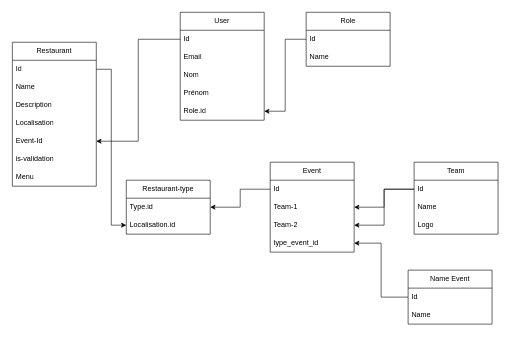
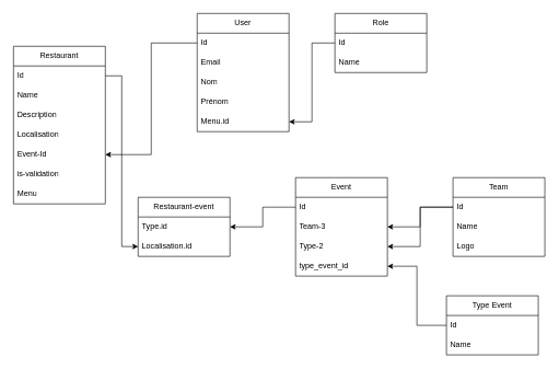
  <mxCell id="0" />
  <mxCell id="1" parent="0" />
  <mxCell id="2" value="Restaurant" style="swimlane;fontStyle=0;childLayout=stackLayout;horizontal=1;startSize=30;horizontalStack=0;resizeParent=1;resizeParentMax=0;resizeLast=0;collapsible=1;marginBottom=0;whiteSpace=wrap;html=1;" vertex="1" parent="1"><mxGeometry x="20" y="70" width="140" height="240" as="geometry" /></mxCell>
  <mxCell id="3" value="Id" style="text;strokeColor=none;fillColor=none;align=left;verticalAlign=middle;spacingLeft=4;spacingRight=4;overflow=hidden;points=[[0,0.5],[1,0.5]];portConstraint=eastwest;rotatable=0;whiteSpace=wrap;html=1;" vertex="1" parent="2"><mxGeometry y="30" width="140" height="30" as="geometry" /></mxCell>
  <mxCell id="4" value="Name" style="text;strokeColor=none;fillColor=none;align=left;verticalAlign=middle;spacingLeft=4;spacingRight=4;overflow=hidden;points=[[0,0.5],[1,0.5]];portConstraint=eastwest;rotatable=0;whiteSpace=wrap;html=1;" vertex="1" parent="2"><mxGeometry y="60" width="140" height="30" as="geometry" /></mxCell>
  <mxCell id="5" value="Description" style="text;strokeColor=none;fillColor=none;align=left;verticalAlign=middle;spacingLeft=4;spacingRight=4;overflow=hidden;points=[[0,0.5],[1,0.5]];portConstraint=eastwest;rotatable=0;whiteSpace=wrap;html=1;" vertex="1" parent="2"><mxGeometry y="90" width="140" height="30" as="geometry" /></mxCell>
  <mxCell id="6" value="Localisation" style="text;strokeColor=none;fillColor=none;align=left;verticalAlign=middle;spacingLeft=4;spacingRight=4;overflow=hidden;points=[[0,0.5],[1,0.5]];portConstraint=eastwest;rotatable=0;whiteSpace=wrap;html=1;" vertex="1" parent="2"><mxGeometry y="120" width="140" height="30" as="geometry" /></mxCell>
  <mxCell id="7" value="Event-Id" style="text;strokeColor=none;fillColor=none;align=left;verticalAlign=middle;spacingLeft=4;spacingRight=4;overflow=hidden;points=[[0,0.5],[1,0.5]];portConstraint=eastwest;rotatable=0;whiteSpace=wrap;html=1;" vertex="1" parent="2"><mxGeometry y="150" width="140" height="30" as="geometry" /></mxCell>
  <mxCell id="8" value="is-validation" style="text;strokeColor=none;fillColor=none;align=left;verticalAlign=middle;spacingLeft=4;spacingRight=4;overflow=hidden;points=[[0,0.5],[1,0.5]];portConstraint=eastwest;rotatable=0;whiteSpace=wrap;html=1;flipV=1;flipH=1;" vertex="1" parent="2"><mxGeometry y="180" width="140" height="30" as="geometry" /></mxCell>
  <mxCell id="9" value="Menu" style="text;strokeColor=none;fillColor=none;align=left;verticalAlign=middle;spacingLeft=4;spacingRight=4;overflow=hidden;points=[[0,0.5],[1,0.5]];portConstraint=eastwest;rotatable=0;whiteSpace=wrap;html=1;" vertex="1" parent="2"><mxGeometry y="210" width="140" height="30" as="geometry" /></mxCell>
  <mxCell id="10" value="Event" style="swimlane;fontStyle=0;childLayout=stackLayout;horizontal=1;startSize=30;horizontalStack=0;resizeParent=1;resizeParentMax=0;resizeLast=0;collapsible=1;marginBottom=0;whiteSpace=wrap;html=1;" vertex="1" parent="1"><mxGeometry x="450" y="270" width="140" height="150" as="geometry" /></mxCell>
  <mxCell id="11" value="Id" style="text;strokeColor=none;fillColor=none;align=left;verticalAlign=middle;spacingLeft=4;spacingRight=4;overflow=hidden;points=[[0,0.5],[1,0.5]];portConstraint=eastwest;rotatable=0;whiteSpace=wrap;html=1;" vertex="1" parent="10"><mxGeometry y="30" width="140" height="30" as="geometry" /></mxCell>
- <mxCell id="12" value="Team-1" style="text;strokeColor=none;fillColor=none;align=left;verticalAlign=middle;spacingLeft=4;spacingRight=4;overflow=hidden;points=[[0,0.5],[1,0.5]];portConstraint=eastwest;rotatable=0;whiteSpace=wrap;html=1;" vertex="1" parent="10"><mxGeometry y="60" width="140" height="30" as="geometry" /></mxCell>
- <mxCell id="13" value="Team-2" style="text;strokeColor=none;fillColor=none;align=left;verticalAlign=middle;spacingLeft=4;spacingRight=4;overflow=hidden;points=[[0,0.5],[1,0.5]];portConstraint=eastwest;rotatable=0;whiteSpace=wrap;html=1;" vertex="1" parent="10"><mxGeometry y="90" width="140" height="30" as="geometry" /></mxCell>
+ <mxCell id="12" value="Team-3" style="text;strokeColor=none;fillColor=none;align=left;verticalAlign=middle;spacingLeft=4;spacingRight=4;overflow=hidden;points=[[0,0.5],[1,0.5]];portConstraint=eastwest;rotatable=0;whiteSpace=wrap;html=1;" vertex="1" parent="10"><mxGeometry y="60" width="140" height="30" as="geometry" /></mxCell>
+ <mxCell id="13" value="Type-2" style="text;strokeColor=none;fillColor=none;align=left;verticalAlign=middle;spacingLeft=4;spacingRight=4;overflow=hidden;points=[[0,0.5],[1,0.5]];portConstraint=eastwest;rotatable=0;whiteSpace=wrap;html=1;" vertex="1" parent="10"><mxGeometry y="90" width="140" height="30" as="geometry" /></mxCell>
  <mxCell id="14" value="type_event_id" style="text;strokeColor=none;fillColor=none;align=left;verticalAlign=middle;spacingLeft=4;spacingRight=4;overflow=hidden;points=[[0,0.5],[1,0.5]];portConstraint=eastwest;rotatable=0;whiteSpace=wrap;html=1;" vertex="1" parent="10"><mxGeometry y="120" width="140" height="30" as="geometry" /></mxCell>
  <mxCell id="15" value="Team" style="swimlane;fontStyle=0;childLayout=stackLayout;horizontal=1;startSize=30;horizontalStack=0;resizeParent=1;resizeParentMax=0;resizeLast=0;collapsible=1;marginBottom=0;whiteSpace=wrap;html=1;" vertex="1" parent="1"><mxGeometry x="690" y="270" width="140" height="120" as="geometry" /></mxCell>
  <mxCell id="16" value="Id" style="text;strokeColor=none;fillColor=none;align=left;verticalAlign=middle;spacingLeft=4;spacingRight=4;overflow=hidden;points=[[0,0.5],[1,0.5]];portConstraint=eastwest;rotatable=0;whiteSpace=wrap;html=1;" vertex="1" parent="15"><mxGeometry y="30" width="140" height="30" as="geometry" /></mxCell>
  <mxCell id="17" value="Name" style="text;strokeColor=none;fillColor=none;align=left;verticalAlign=middle;spacingLeft=4;spacingRight=4;overflow=hidden;points=[[0,0.5],[1,0.5]];portConstraint=eastwest;rotatable=0;whiteSpace=wrap;html=1;" vertex="1" parent="15"><mxGeometry y="60" width="140" height="30" as="geometry" /></mxCell>
  <mxCell id="18" value="Logo" style="text;strokeColor=none;fillColor=none;align=left;verticalAlign=middle;spacingLeft=4;spacingRight=4;overflow=hidden;points=[[0,0.5],[1,0.5]];portConstraint=eastwest;rotatable=0;whiteSpace=wrap;html=1;" vertex="1" parent="15"><mxGeometry y="90" width="140" height="30" as="geometry" /></mxCell>
  <mxCell id="19" style="edgeStyle=orthogonalEdgeStyle;rounded=0;orthogonalLoop=1;jettySize=auto;html=1;entryX=1;entryY=0.5;entryDx=0;entryDy=0;" edge="1" parent="1" source="16" target="12"><mxGeometry relative="1" as="geometry" /></mxCell>
  <mxCell id="20" style="edgeStyle=orthogonalEdgeStyle;rounded=0;orthogonalLoop=1;jettySize=auto;html=1;entryX=1;entryY=0.5;entryDx=0;entryDy=0;" edge="1" parent="1" source="16" target="13"><mxGeometry relative="1" as="geometry" /></mxCell>
- <mxCell id="21" value="Restaurant-type" style="swimlane;fontStyle=0;childLayout=stackLayout;horizontal=1;startSize=30;horizontalStack=0;resizeParent=1;resizeParentMax=0;resizeLast=0;collapsible=1;marginBottom=0;whiteSpace=wrap;html=1;" vertex="1" parent="1"><mxGeometry x="210" y="300" width="140" height="90" as="geometry" /></mxCell>
+ <mxCell id="21" value="Restaurant-event" style="swimlane;fontStyle=0;childLayout=stackLayout;horizontal=1;startSize=30;horizontalStack=0;resizeParent=1;resizeParentMax=0;resizeLast=0;collapsible=1;marginBottom=0;whiteSpace=wrap;html=1;" vertex="1" parent="1"><mxGeometry x="210" y="300" width="140" height="90" as="geometry" /></mxCell>
  <mxCell id="22" value="Type.id" style="text;strokeColor=none;fillColor=none;align=left;verticalAlign=middle;spacingLeft=4;spacingRight=4;overflow=hidden;points=[[0,0.5],[1,0.5]];portConstraint=eastwest;rotatable=0;whiteSpace=wrap;html=1;" vertex="1" parent="21"><mxGeometry y="30" width="140" height="30" as="geometry" /></mxCell>
  <mxCell id="23" value="Localisation.id" style="text;strokeColor=none;fillColor=none;align=left;verticalAlign=middle;spacingLeft=4;spacingRight=4;overflow=hidden;points=[[0,0.5],[1,0.5]];portConstraint=eastwest;rotatable=0;whiteSpace=wrap;html=1;" vertex="1" parent="21"><mxGeometry y="60" width="140" height="30" as="geometry" /></mxCell>
  <mxCell id="24" value="Role" style="swimlane;fontStyle=0;childLayout=stackLayout;horizontal=1;startSize=30;horizontalStack=0;resizeParent=1;resizeParentMax=0;resizeLast=0;collapsible=1;marginBottom=0;whiteSpace=wrap;html=1;" vertex="1" parent="1"><mxGeometry x="510" y="20" width="140" height="90" as="geometry" /></mxCell>
  <mxCell id="25" value="Id" style="text;strokeColor=none;fillColor=none;align=left;verticalAlign=middle;spacingLeft=4;spacingRight=4;overflow=hidden;points=[[0,0.5],[1,0.5]];portConstraint=eastwest;rotatable=0;whiteSpace=wrap;html=1;" vertex="1" parent="24"><mxGeometry y="30" width="140" height="30" as="geometry" /></mxCell>
  <mxCell id="26" value="Name" style="text;strokeColor=none;fillColor=none;align=left;verticalAlign=middle;spacingLeft=4;spacingRight=4;overflow=hidden;points=[[0,0.5],[1,0.5]];portConstraint=eastwest;rotatable=0;whiteSpace=wrap;html=1;" vertex="1" parent="24"><mxGeometry y="60" width="140" height="30" as="geometry" /></mxCell>
  <mxCell id="27" value="User" style="swimlane;fontStyle=0;childLayout=stackLayout;horizontal=1;startSize=30;horizontalStack=0;resizeParent=1;resizeParentMax=0;resizeLast=0;collapsible=1;marginBottom=0;whiteSpace=wrap;html=1;" vertex="1" parent="1"><mxGeometry x="300" y="20" width="140" height="180" as="geometry" /></mxCell>
  <mxCell id="28" value="Id" style="text;strokeColor=none;fillColor=none;align=left;verticalAlign=middle;spacingLeft=4;spacingRight=4;overflow=hidden;points=[[0,0.5],[1,0.5]];portConstraint=eastwest;rotatable=0;whiteSpace=wrap;html=1;" vertex="1" parent="27"><mxGeometry y="30" width="140" height="30" as="geometry" /></mxCell>
  <mxCell id="29" value="Email" style="text;strokeColor=none;fillColor=none;align=left;verticalAlign=middle;spacingLeft=4;spacingRight=4;overflow=hidden;points=[[0,0.5],[1,0.5]];portConstraint=eastwest;rotatable=0;whiteSpace=wrap;html=1;" vertex="1" parent="27"><mxGeometry y="60" width="140" height="30" as="geometry" /></mxCell>
  <mxCell id="30" value="Nom" style="text;strokeColor=none;fillColor=none;align=left;verticalAlign=middle;spacingLeft=4;spacingRight=4;overflow=hidden;points=[[0,0.5],[1,0.5]];portConstraint=eastwest;rotatable=0;whiteSpace=wrap;html=1;" vertex="1" parent="27"><mxGeometry y="90" width="140" height="30" as="geometry" /></mxCell>
  <mxCell id="31" value="Prénom" style="text;strokeColor=none;fillColor=none;align=left;verticalAlign=middle;spacingLeft=4;spacingRight=4;overflow=hidden;points=[[0,0.5],[1,0.5]];portConstraint=eastwest;rotatable=0;whiteSpace=wrap;html=1;" vertex="1" parent="27"><mxGeometry y="120" width="140" height="30" as="geometry" /></mxCell>
- <mxCell id="32" value="Role.id" style="text;strokeColor=none;fillColor=none;align=left;verticalAlign=middle;spacingLeft=4;spacingRight=4;overflow=hidden;points=[[0,0.5],[1,0.5]];portConstraint=eastwest;rotatable=0;whiteSpace=wrap;html=1;" vertex="1" parent="27"><mxGeometry y="150" width="140" height="30" as="geometry" /></mxCell>
+ <mxCell id="32" value="Menu.id" style="text;strokeColor=none;fillColor=none;align=left;verticalAlign=middle;spacingLeft=4;spacingRight=4;overflow=hidden;points=[[0,0.5],[1,0.5]];portConstraint=eastwest;rotatable=0;whiteSpace=wrap;html=1;" vertex="1" parent="27"><mxGeometry y="150" width="140" height="30" as="geometry" /></mxCell>
  <mxCell id="33" style="edgeStyle=orthogonalEdgeStyle;rounded=0;orthogonalLoop=1;jettySize=auto;html=1;entryX=1;entryY=0.5;entryDx=0;entryDy=0;" edge="1" parent="1" source="28" target="7"><mxGeometry relative="1" as="geometry" /></mxCell>
  <mxCell id="34" style="edgeStyle=orthogonalEdgeStyle;rounded=0;orthogonalLoop=1;jettySize=auto;html=1;entryX=1;entryY=0.5;entryDx=0;entryDy=0;" edge="1" parent="1" source="25" target="32"><mxGeometry relative="1" as="geometry" /></mxCell>
  <mxCell id="35" style="edgeStyle=orthogonalEdgeStyle;rounded=0;orthogonalLoop=1;jettySize=auto;html=1;entryX=1;entryY=0.5;entryDx=0;entryDy=0;" edge="1" parent="1" source="11" target="22"><mxGeometry relative="1" as="geometry" /></mxCell>
  <mxCell id="36" style="edgeStyle=orthogonalEdgeStyle;rounded=0;orthogonalLoop=1;jettySize=auto;html=1;entryX=0;entryY=0.5;entryDx=0;entryDy=0;" edge="1" parent="1" source="3" target="23"><mxGeometry relative="1" as="geometry" /></mxCell>
- <mxCell id="37" value="Name Event" style="swimlane;fontStyle=0;childLayout=stackLayout;horizontal=1;startSize=30;horizontalStack=0;resizeParent=1;resizeParentMax=0;resizeLast=0;collapsible=1;marginBottom=0;whiteSpace=wrap;html=1;" vertex="1" parent="1"><mxGeometry x="680" y="450" width="140" height="90" as="geometry" /></mxCell>
+ <mxCell id="37" value="Type Event" style="swimlane;fontStyle=0;childLayout=stackLayout;horizontal=1;startSize=30;horizontalStack=0;resizeParent=1;resizeParentMax=0;resizeLast=0;collapsible=1;marginBottom=0;whiteSpace=wrap;html=1;" vertex="1" parent="1"><mxGeometry x="680" y="450" width="140" height="90" as="geometry" /></mxCell>
  <mxCell id="38" value="Id" style="text;strokeColor=none;fillColor=none;align=left;verticalAlign=middle;spacingLeft=4;spacingRight=4;overflow=hidden;points=[[0,0.5],[1,0.5]];portConstraint=eastwest;rotatable=0;whiteSpace=wrap;html=1;" vertex="1" parent="37"><mxGeometry y="30" width="140" height="30" as="geometry" /></mxCell>
  <mxCell id="39" value="Name" style="text;strokeColor=none;fillColor=none;align=left;verticalAlign=middle;spacingLeft=4;spacingRight=4;overflow=hidden;points=[[0,0.5],[1,0.5]];portConstraint=eastwest;rotatable=0;whiteSpace=wrap;html=1;" vertex="1" parent="37"><mxGeometry y="60" width="140" height="30" as="geometry" /></mxCell>
  <mxCell id="40" style="edgeStyle=orthogonalEdgeStyle;rounded=0;orthogonalLoop=1;jettySize=auto;html=1;exitX=0;exitY=0.5;exitDx=0;exitDy=0;entryX=1;entryY=0.5;entryDx=0;entryDy=0;" edge="1" parent="1" source="38" target="14"><mxGeometry relative="1" as="geometry" /></mxCell>
